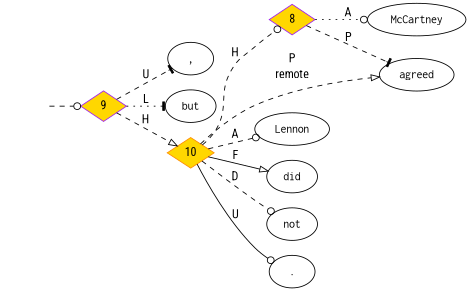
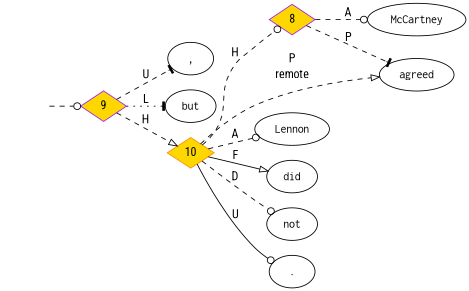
  digraph {
    fontname="Roboto Condensed"
    rankdir=LR
    node [fontname="Roboto Condensed" shape=oval]
    edge [arrowhead=odot fontname="Roboto Condensed" style=dashed]
    top [style=invis shape=""]
    9 [color=purple fillcolor=gold shape=diamond style=filled]
    n3 [label=<<table align="center" border="0" cellspacing="0"><tr><td colspan="2"><font face="Courier">,</font></td></tr></table>>]
    n4 [label=<<table align="center" border="0" cellspacing="0"><tr><td colspan="2"><font face="Courier">but</font></td></tr></table>>]
    10 [color=darkorange fillcolor=gold shape=diamond style=filled]
    8 [color=purple fillcolor=gold shape=diamond style=filled]
    n7 [label=<<table align="center" border="0" cellspacing="0"><tr><td colspan="2"><font face="Courier">McCartney</font></td></tr></table>>]
    n8 [label=<<table align="center" border="0" cellspacing="0"><tr><td colspan="2"><font face="Courier">agreed</font></td></tr></table>>]
    n9 [label=<<table align="center" border="0" cellspacing="0"><tr><td colspan="2"><font face="Courier">Lennon</font></td></tr></table>>]
    n10 [label=<<table align="center" border="0" cellspacing="0"><tr><td colspan="2"><font face="Courier">did</font></td></tr></table>>]
    n11 [label=<<table align="center" border="0" cellspacing="0"><tr><td colspan="2"><font face="Courier">not</font></td></tr></table>>]
    n12 [label=<<table align="center" border="0" cellspacing="0"><tr><td colspan="2"><font face="Courier">.</font></td></tr></table>>]
    top -> 9
    9 -> n3 [arrowhead=tee label=U]
    9 -> n4 [arrowhead=tee label=L style=dotted]
    9 -> 10 [arrowhead=onormal label=H]
    10 -> 8 [label=H]
    10 -> n8 [arrowhead=onormal label=<<table align="center" border="0" cellspacing="0"><tr><td colspan="1">P</td></tr><tr><td>remote</td></tr></table>>]
    10 -> n9 [label=A]
    10 -> n10 [arrowhead=onormal label=F style=solid]
    10 -> n11 [label=D]
    10 -> n12 [label=U style=solid]
-   8 -> n7 [label=A style=dotted]
+   8 -> n7 [label=A]
    8 -> n8 [arrowhead=tee label=P]
  }
